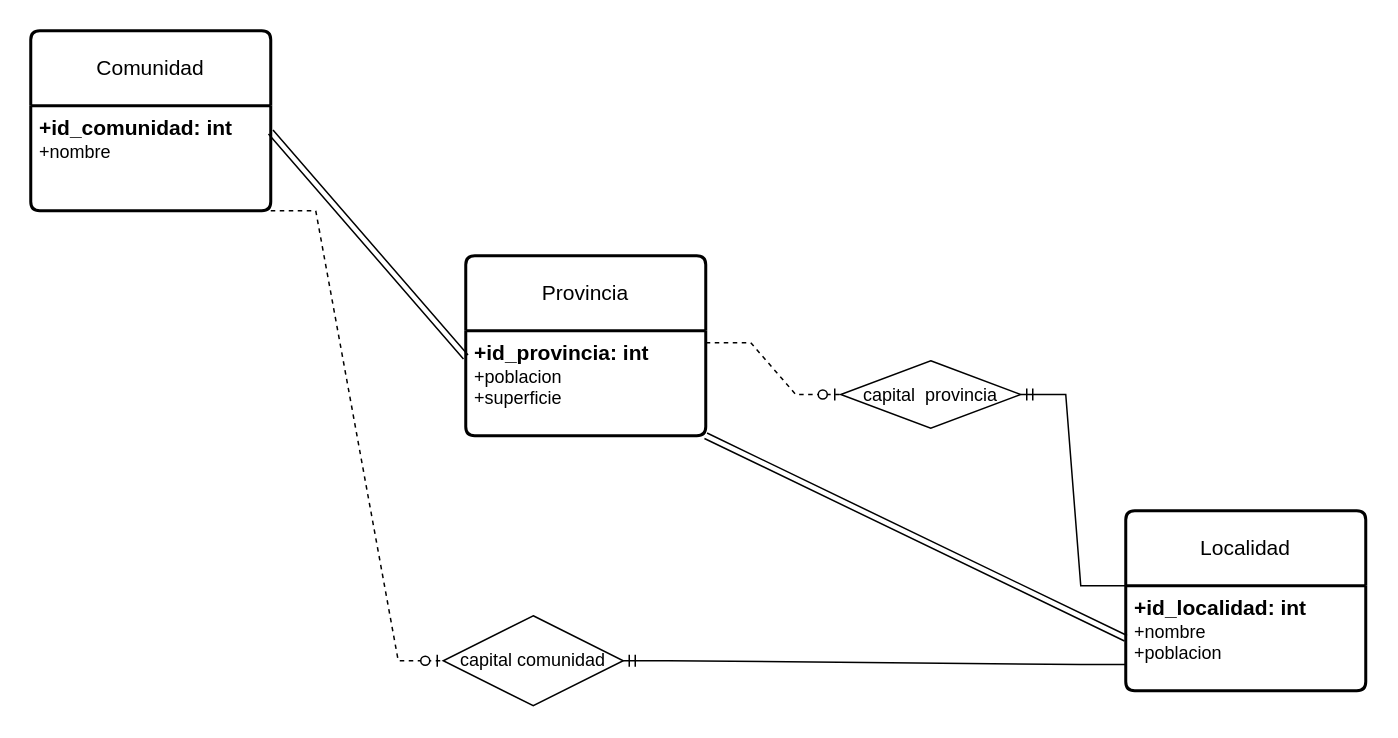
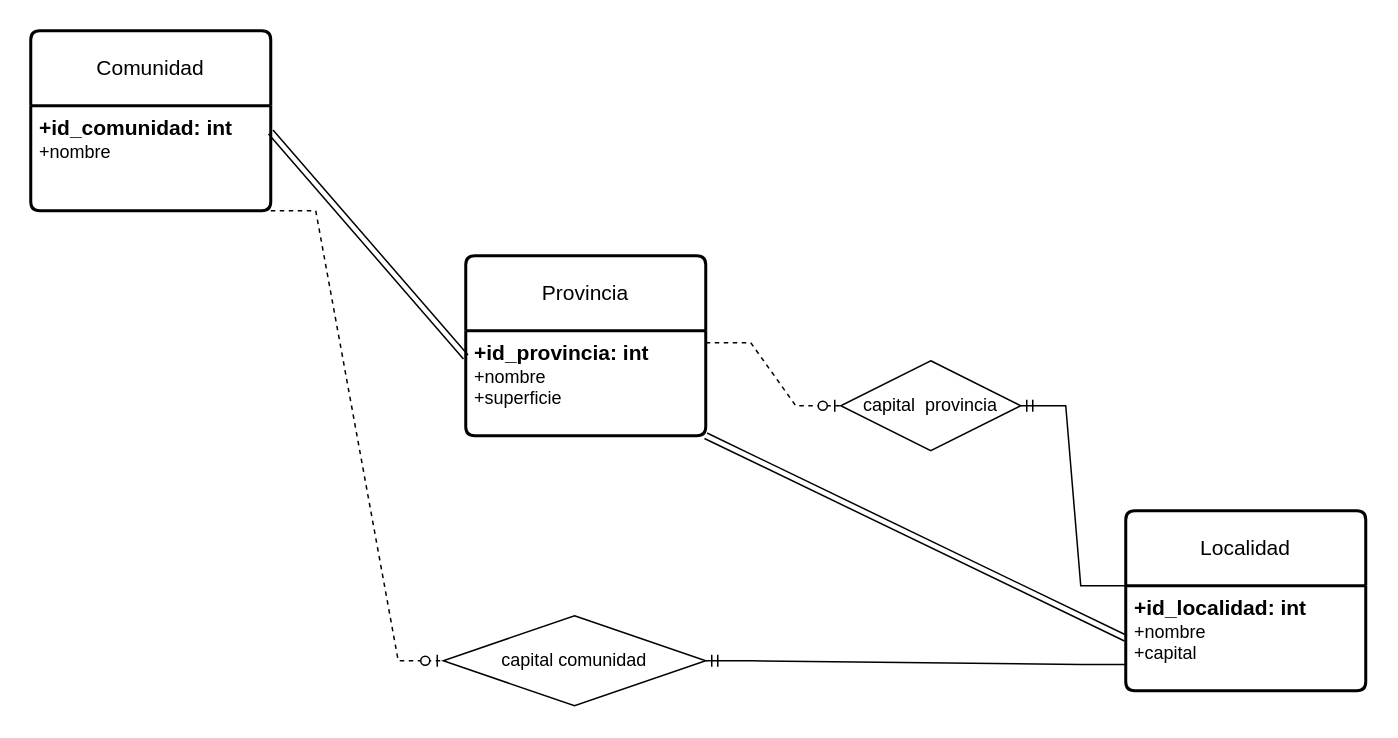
  <mxCell id="0" />
  <mxCell id="1" parent="0" />
  <mxCell id="2" value="Localidad" style="swimlane;childLayout=stackLayout;horizontal=1;startSize=50;horizontalStack=0;rounded=1;fontSize=14;fontStyle=0;strokeWidth=2;resizeParent=0;resizeLast=1;shadow=0;dashed=0;align=center;arcSize=4;whiteSpace=wrap;html=1;" parent="1" vertex="1"><mxGeometry x="750" y="340" width="160" height="120" as="geometry" /></mxCell>
- <mxCell id="3" value="&lt;font style=&quot;font-size: 14px;&quot;&gt;&lt;b&gt;+id_localidad: int&lt;br&gt;&lt;/b&gt;&lt;/font&gt;+nombre&lt;br&gt;+poblacion" style="align=left;strokeColor=none;fillColor=none;spacingLeft=4;fontSize=12;verticalAlign=top;resizable=0;rotatable=0;part=1;html=1;" parent="2" vertex="1"><mxGeometry y="50" width="160" height="70" as="geometry" /></mxCell>
+ <mxCell id="3" value="&lt;font style=&quot;font-size: 14px;&quot;&gt;&lt;b&gt;+id_localidad: int&lt;br&gt;&lt;/b&gt;&lt;/font&gt;+nombre&lt;br&gt;+capital" style="align=left;strokeColor=none;fillColor=none;spacingLeft=4;fontSize=12;verticalAlign=top;resizable=0;rotatable=0;part=1;html=1;" parent="2" vertex="1"><mxGeometry y="50" width="160" height="70" as="geometry" /></mxCell>
  <mxCell id="4" value="Provincia" style="swimlane;childLayout=stackLayout;horizontal=1;startSize=50;horizontalStack=0;rounded=1;fontSize=14;fontStyle=0;strokeWidth=2;resizeParent=0;resizeLast=1;shadow=0;dashed=0;align=center;arcSize=4;whiteSpace=wrap;html=1;" parent="1" vertex="1"><mxGeometry x="310" y="170" width="160" height="120" as="geometry" /></mxCell>
- <mxCell id="5" value="&lt;b&gt;&lt;font style=&quot;font-size: 14px;&quot;&gt;+id_provincia: int&lt;br&gt;&lt;/font&gt;&lt;/b&gt;+poblacion&lt;br&gt;+superficie" style="align=left;strokeColor=none;fillColor=none;spacingLeft=4;fontSize=12;verticalAlign=top;resizable=0;rotatable=0;part=1;html=1;" parent="4" vertex="1"><mxGeometry y="50" width="160" height="70" as="geometry" /></mxCell>
+ <mxCell id="5" value="&lt;b&gt;&lt;font style=&quot;font-size: 14px;&quot;&gt;+id_provincia: int&lt;br&gt;&lt;/font&gt;&lt;/b&gt;+nombre&lt;br&gt;+superficie" style="align=left;strokeColor=none;fillColor=none;spacingLeft=4;fontSize=12;verticalAlign=top;resizable=0;rotatable=0;part=1;html=1;" parent="4" vertex="1"><mxGeometry y="50" width="160" height="70" as="geometry" /></mxCell>
  <mxCell id="6" value="Comunidad" style="swimlane;childLayout=stackLayout;horizontal=1;startSize=50;horizontalStack=0;rounded=1;fontSize=14;fontStyle=0;strokeWidth=2;resizeParent=0;resizeLast=1;shadow=0;dashed=0;align=center;arcSize=4;whiteSpace=wrap;html=1;" parent="1" vertex="1"><mxGeometry x="20" y="20" width="160" height="120" as="geometry" /></mxCell>
  <mxCell id="7" value="&lt;font style=&quot;font-size: 14px;&quot;&gt;&lt;b&gt;+id_comunidad: int&lt;/b&gt;&lt;/font&gt;&lt;br&gt;+nombre" style="align=left;strokeColor=none;fillColor=none;spacingLeft=4;fontSize=12;verticalAlign=top;resizable=0;rotatable=0;part=1;html=1;" parent="6" vertex="1"><mxGeometry y="50" width="160" height="70" as="geometry" /></mxCell>
- <mxCell id="8" value="capital comunidad" style="shape=rhombus;perimeter=rhombusPerimeter;whiteSpace=wrap;html=1;align=center;" parent="1" vertex="1"><mxGeometry x="295" y="410" width="120" height="60" as="geometry" /></mxCell>
- <mxCell id="9" value="capital&amp;nbsp; provincia" style="shape=rhombus;perimeter=rhombusPerimeter;whiteSpace=wrap;html=1;align=center;" parent="1" vertex="1"><mxGeometry x="560" y="240" width="120" height="45" as="geometry" /></mxCell>
+ <mxCell id="8" value="capital comunidad" style="shape=rhombus;perimeter=rhombusPerimeter;whiteSpace=wrap;html=1;align=center;" parent="1" vertex="1"><mxGeometry x="295" y="410" width="175" height="60" as="geometry" /></mxCell>
+ <mxCell id="9" value="capital&amp;nbsp; provincia" style="shape=rhombus;perimeter=rhombusPerimeter;whiteSpace=wrap;html=1;align=center;" parent="1" vertex="1"><mxGeometry x="560" y="240" width="120" height="60" as="geometry" /></mxCell>
  <mxCell id="10" value="" style="edgeStyle=entityRelationEdgeStyle;fontSize=12;html=1;endArrow=ERzeroToOne;endFill=1;rounded=0;entryX=0;entryY=0.5;entryDx=0;entryDy=0;exitX=1;exitY=1;exitDx=0;exitDy=0;dashed=1;" edge="1" parent="1" source="7" target="8"><mxGeometry width="100" height="100" relative="1" as="geometry"><mxPoint x="130" y="320" as="sourcePoint" /><mxPoint x="230" y="220" as="targetPoint" /></mxGeometry></mxCell>
  <mxCell id="11" value="" style="shape=link;html=1;rounded=0;exitX=1;exitY=0.25;exitDx=0;exitDy=0;entryX=0;entryY=0.25;entryDx=0;entryDy=0;" edge="1" parent="1" source="7" target="5"><mxGeometry width="100" relative="1" as="geometry"><mxPoint x="260" y="90" as="sourcePoint" /><mxPoint x="360" y="90" as="targetPoint" /></mxGeometry></mxCell>
  <mxCell id="12" value="" style="shape=link;html=1;rounded=0;exitX=1;exitY=1;exitDx=0;exitDy=0;entryX=0;entryY=0.5;entryDx=0;entryDy=0;" edge="1" parent="1" source="5" target="3"><mxGeometry width="100" relative="1" as="geometry"><mxPoint x="470" y="380" as="sourcePoint" /><mxPoint x="570" y="380" as="targetPoint" /></mxGeometry></mxCell>
  <mxCell id="13" value="" style="edgeStyle=entityRelationEdgeStyle;fontSize=12;html=1;endArrow=ERzeroToOne;endFill=1;rounded=0;entryX=0;entryY=0.5;entryDx=0;entryDy=0;exitX=1;exitY=0.114;exitDx=0;exitDy=0;exitPerimeter=0;dashed=1;" edge="1" parent="1" source="5" target="9"><mxGeometry width="100" height="100" relative="1" as="geometry"><mxPoint x="190" y="150" as="sourcePoint" /><mxPoint x="305" y="450" as="targetPoint" /></mxGeometry></mxCell>
  <mxCell id="14" value="" style="edgeStyle=entityRelationEdgeStyle;fontSize=12;html=1;endArrow=ERmandOne;rounded=0;entryX=1;entryY=0.5;entryDx=0;entryDy=0;exitX=0;exitY=0.75;exitDx=0;exitDy=0;" edge="1" parent="1" source="3" target="8"><mxGeometry width="100" height="100" relative="1" as="geometry"><mxPoint x="560" y="590" as="sourcePoint" /><mxPoint x="660" y="490" as="targetPoint" /></mxGeometry></mxCell>
  <mxCell id="15" value="" style="edgeStyle=entityRelationEdgeStyle;fontSize=12;html=1;endArrow=ERmandOne;rounded=0;entryX=1;entryY=0.5;entryDx=0;entryDy=0;exitX=0;exitY=0;exitDx=0;exitDy=0;" edge="1" parent="1" source="3" target="9"><mxGeometry width="100" height="100" relative="1" as="geometry"><mxPoint x="945" y="513" as="sourcePoint" /><mxPoint x="610" y="510" as="targetPoint" /></mxGeometry></mxCell>
